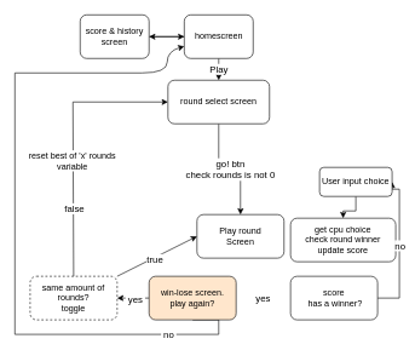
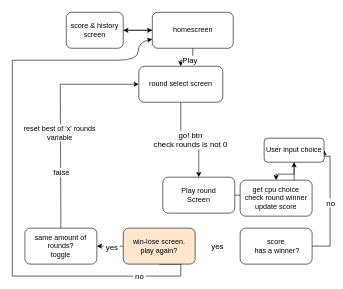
  <mxCell id="0" />
  <mxCell id="1" parent="0" />
  <mxCell id="2" value="" style="edgeStyle=orthogonalEdgeStyle;rounded=0;orthogonalLoop=1;jettySize=auto;html=1;" parent="1" source="4" target="6" edge="1"><mxGeometry relative="1" as="geometry" /></mxCell>
  <mxCell id="3" value="&lt;font style=&quot;font-size: 13px;&quot;&gt;Play&lt;/font&gt;" style="edgeStyle=orthogonalEdgeStyle;rounded=0;orthogonalLoop=1;jettySize=auto;html=1;" parent="1" source="4" target="8" edge="1"><mxGeometry relative="1" as="geometry" /></mxCell>
- <mxCell id="4" value="homescreen&lt;br&gt;" style="rounded=1;whiteSpace=wrap;html=1;" parent="1" vertex="1"><mxGeometry x="253.5" y="20" width="95" height="60" as="geometry" /></mxCell>
+ <mxCell id="4" value="homescreen&lt;br&gt;" style="rounded=1;whiteSpace=wrap;html=1;" parent="1" vertex="1"><mxGeometry x="253.5" y="20" width="135" height="60" as="geometry" /></mxCell>
  <mxCell id="5" value="" style="edgeStyle=orthogonalEdgeStyle;rounded=0;orthogonalLoop=1;jettySize=auto;html=1;" parent="1" source="6" target="4" edge="1"><mxGeometry relative="1" as="geometry" /></mxCell>
  <mxCell id="6" value="score &amp;amp; history&lt;br&gt;screen&lt;br&gt;" style="rounded=1;whiteSpace=wrap;html=1;" parent="1" vertex="1"><mxGeometry x="110" y="20" width="95" height="60" as="geometry" /></mxCell>
  <mxCell id="7" value="&lt;font style=&quot;font-size: 13px;&quot;&gt;go! btn&lt;br&gt;check rounds is not 0&lt;br&gt;&lt;/font&gt;" style="edgeStyle=orthogonalEdgeStyle;rounded=0;orthogonalLoop=1;jettySize=auto;html=1;" parent="1" source="8" target="10" edge="1"><mxGeometry relative="1" as="geometry" /></mxCell>
  <mxCell id="8" value="round select screen&lt;br&gt;" style="rounded=1;whiteSpace=wrap;html=1;" parent="1" vertex="1"><mxGeometry x="231" y="110" width="140" height="60" as="geometry" /></mxCell>
+ <mxCell id="9" value="" style="edgeStyle=orthogonalEdgeStyle;rounded=0;orthogonalLoop=1;jettySize=auto;html=1;" edge="1" parent="1" source="10" target="27"><mxGeometry relative="1" as="geometry" /></mxCell>
  <mxCell id="10" value="Play round&lt;br&gt;Screen" style="rounded=1;whiteSpace=wrap;html=1;" parent="1" vertex="1"><mxGeometry x="271" y="295" width="120" height="60" as="geometry" /></mxCell>
  <mxCell id="11" value="" style="edgeStyle=orthogonalEdgeStyle;rounded=0;orthogonalLoop=1;jettySize=auto;html=1;" parent="1" source="15" target="20" edge="1"><mxGeometry relative="1" as="geometry" /></mxCell>
  <mxCell id="12" value="&lt;font style=&quot;font-size: 13px;&quot;&gt;&amp;nbsp;yes&amp;nbsp;&lt;/font&gt;" style="edgeLabel;html=1;align=center;verticalAlign=middle;resizable=0;points=[];" parent="11" vertex="1" connectable="0"><mxGeometry x="-0.079" y="1" relative="1" as="geometry"><mxPoint as="offset" /></mxGeometry></mxCell>
  <mxCell id="13" value="" style="edgeStyle=orthogonalEdgeStyle;rounded=0;orthogonalLoop=1;jettySize=auto;html=1;strokeColor=default;endArrow=none;endFill=0;exitX=0.5;exitY=1;exitDx=0;exitDy=0;" parent="1" source="15" target="28" edge="1"><mxGeometry relative="1" as="geometry"><Array as="points"><mxPoint x="301" y="460" /><mxPoint x="20" y="460" /><mxPoint x="20" y="100" /></Array></mxGeometry></mxCell>
  <mxCell id="14" value="&lt;font style=&quot;font-size: 13px;&quot;&gt;&amp;nbsp;no&amp;nbsp;&lt;/font&gt;" style="edgeLabel;html=1;align=center;verticalAlign=middle;resizable=0;points=[];" parent="13" vertex="1" connectable="0"><mxGeometry x="-0.711" y="-1" relative="1" as="geometry"><mxPoint as="offset" /></mxGeometry></mxCell>
  <mxCell id="15" value="win-lose screen.&lt;br&gt;play again?" style="rounded=1;whiteSpace=wrap;html=1;fillColor=#ffe6cc;" parent="1" vertex="1"><mxGeometry x="205" y="380" width="120" height="60" as="geometry" /></mxCell>
- <mxCell id="16" value="get cpu choice&lt;br&gt;check round winner&lt;br&gt;update score" style="whiteSpace=wrap;html=1;rounded=1;" parent="1" vertex="1"><mxGeometry x="400" y="300" width="145" height="60" as="geometry" /></mxCell>
+ <mxCell id="16" value="get cpu choice&lt;br&gt;check round winner&lt;br&gt;update score" style="whiteSpace=wrap;html=1;rounded=1;" parent="1" vertex="1"><mxGeometry x="400" y="300" width="120" height="60" as="geometry" /></mxCell>
  <mxCell id="17" style="edgeStyle=orthogonalEdgeStyle;rounded=0;orthogonalLoop=1;jettySize=auto;html=1;entryX=1;entryY=0.5;entryDx=0;entryDy=0;" edge="1" parent="1" source="19" target="27"><mxGeometry relative="1" as="geometry"><Array as="points"><mxPoint x="550" y="410" /><mxPoint x="550" y="260" /></Array></mxGeometry></mxCell>
  <mxCell id="18" value="&lt;font style=&quot;font-size: 13px;&quot;&gt;no&lt;/font&gt;" style="edgeLabel;html=1;align=center;verticalAlign=middle;resizable=0;points=[];" vertex="1" connectable="0" parent="17"><mxGeometry x="0.032" relative="1" as="geometry"><mxPoint as="offset" /></mxGeometry></mxCell>
  <mxCell id="19" value="score&lt;br&gt;&amp;nbsp;has a winner?" style="rounded=1;whiteSpace=wrap;html=1;" parent="1" vertex="1"><mxGeometry x="400" y="380" width="120" height="60" as="geometry" /></mxCell>
- <mxCell id="20" value="same amount of rounds?&lt;br&gt;toggle" style="rounded=1;whiteSpace=wrap;html=1;dashed=1;" parent="1" vertex="1"><mxGeometry x="41" y="380" width="120" height="60" as="geometry" /></mxCell>
- <mxCell id="21" value="" style="endArrow=classic;html=1;rounded=0;entryX=0;entryY=0.5;entryDx=0;entryDy=0;" parent="1" source="20" target="10" edge="1"><mxGeometry width="50" height="50" relative="1" as="geometry"><mxPoint x="140" y="350" as="sourcePoint" /><mxPoint x="190" y="300" as="targetPoint" /></mxGeometry></mxCell>
- <mxCell id="22" value="&lt;font style=&quot;font-size: 13px;&quot;&gt;true&lt;/font&gt;" style="edgeLabel;html=1;align=center;verticalAlign=middle;resizable=0;points=[];" parent="21" vertex="1" connectable="0"><mxGeometry x="-0.001" y="-4" relative="1" as="geometry"><mxPoint x="-5" as="offset" /></mxGeometry></mxCell>
+ <mxCell id="20" value="same amount of rounds?&lt;br&gt;toggle" style="rounded=1;whiteSpace=wrap;html=1;" parent="1" vertex="1"><mxGeometry x="41" y="380" width="120" height="60" as="geometry" /></mxCell>
  <mxCell id="23" value="" style="endArrow=classic;html=1;rounded=0;exitX=0.5;exitY=0;exitDx=0;exitDy=0;entryX=0;entryY=0.5;entryDx=0;entryDy=0;" parent="1" source="20" target="8" edge="1"><mxGeometry width="50" height="50" relative="1" as="geometry"><mxPoint x="80" y="300" as="sourcePoint" /><mxPoint x="130" y="250" as="targetPoint" /><Array as="points"><mxPoint x="100" y="140" /></Array></mxGeometry></mxCell>
  <mxCell id="24" value="&lt;font style=&quot;font-size: 13px;&quot;&gt;false&lt;/font&gt;" style="edgeLabel;html=1;align=center;verticalAlign=middle;resizable=0;points=[];" parent="23" vertex="1" connectable="0"><mxGeometry x="-0.499" y="-1" relative="1" as="geometry"><mxPoint as="offset" /></mxGeometry></mxCell>
  <mxCell id="25" value="&lt;font style=&quot;font-size: 12px;&quot;&gt;reset best of 'x' rounds&lt;br&gt;variable&lt;/font&gt;" style="edgeLabel;html=1;align=center;verticalAlign=middle;resizable=0;points=[];" parent="23" vertex="1" connectable="0"><mxGeometry x="-0.136" y="2" relative="1" as="geometry"><mxPoint as="offset" /></mxGeometry></mxCell>
  <mxCell id="26" value="" style="edgeStyle=orthogonalEdgeStyle;rounded=0;orthogonalLoop=1;jettySize=auto;html=1;" edge="1" parent="1" source="27" target="16"><mxGeometry relative="1" as="geometry" /></mxCell>
  <mxCell id="27" value="User input choice" style="rounded=1;whiteSpace=wrap;html=1;" parent="1" vertex="1"><mxGeometry x="440" y="230" width="100" height="40" as="geometry" /></mxCell>
  <mxCell id="28" value="" style="shape=waypoint;sketch=0;size=6;pointerEvents=1;points=[];fillColor=default;resizable=0;rotatable=0;perimeter=centerPerimeter;snapToPoint=1;rounded=1;strokeWidth=0;strokeColor=none;" parent="1" vertex="1"><mxGeometry x="185" y="90" width="20" height="20" as="geometry" /></mxCell>
  <mxCell id="29" value="" style="curved=1;endArrow=classic;html=1;rounded=0;" parent="1" source="28" target="4" edge="1"><mxGeometry width="50" height="50" relative="1" as="geometry"><mxPoint x="203.5" y="100" as="sourcePoint" /><mxPoint x="253.5" y="50" as="targetPoint" /><Array as="points"><mxPoint x="230" y="100" /><mxPoint x="230" y="70" /></Array></mxGeometry></mxCell>
  <mxCell id="30" value="&lt;font style=&quot;font-size: 13px;&quot;&gt;&amp;nbsp;yes&amp;nbsp;&lt;/font&gt;" style="edgeLabel;html=1;align=center;verticalAlign=middle;resizable=0;points=[];" vertex="1" connectable="0" parent="1"><mxGeometry x="361" y="410" as="geometry" /></mxCell>
